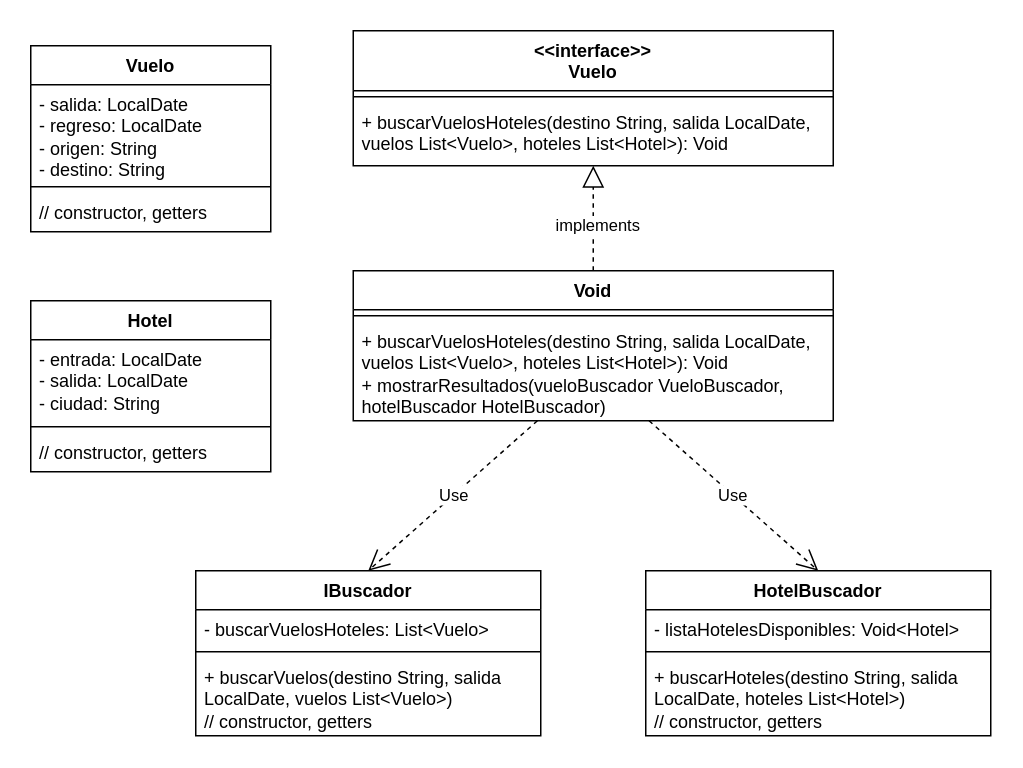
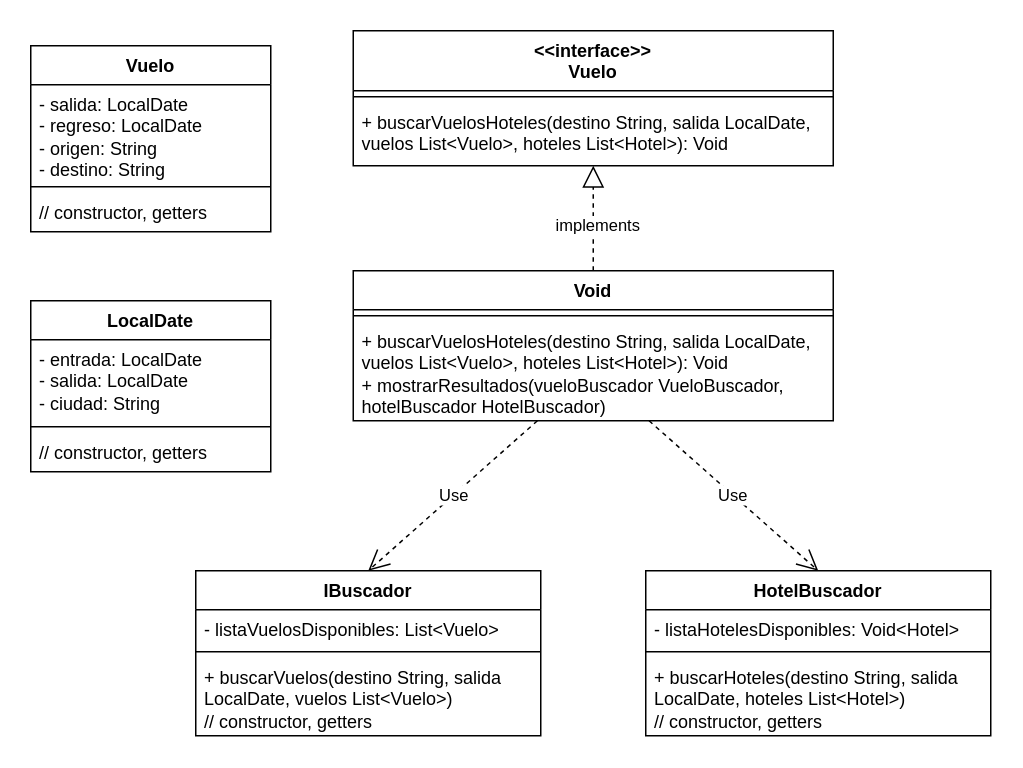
  <mxCell id="0" />
  <mxCell id="1" parent="0" />
  <mxCell id="2" value="&amp;lt;&amp;lt;interface&amp;gt;&amp;gt;&lt;div&gt;Vuelo&lt;/div&gt;" style="swimlane;fontStyle=1;align=center;verticalAlign=top;childLayout=stackLayout;horizontal=1;startSize=40;horizontalStack=0;resizeParent=1;resizeParentMax=0;resizeLast=0;collapsible=1;marginBottom=0;whiteSpace=wrap;html=1;" vertex="1" parent="1"><mxGeometry x="235" y="20" width="320" height="90" as="geometry" /></mxCell>
  <mxCell id="3" value="" style="line;strokeWidth=1;fillColor=none;align=left;verticalAlign=middle;spacingTop=-1;spacingLeft=3;spacingRight=3;rotatable=0;labelPosition=right;points=[];portConstraint=eastwest;strokeColor=inherit;" vertex="1" parent="2"><mxGeometry y="40" width="320" height="8" as="geometry" /></mxCell>
  <mxCell id="4" value="+ buscarVuelosHoteles(destino String, salida LocalDate, vuelos List&amp;lt;Vuelo&amp;gt;, hoteles List&amp;lt;Hotel&amp;gt;): Void" style="text;strokeColor=none;fillColor=none;align=left;verticalAlign=top;spacingLeft=4;spacingRight=4;overflow=hidden;rotatable=0;points=[[0,0.5],[1,0.5]];portConstraint=eastwest;whiteSpace=wrap;html=1;" vertex="1" parent="2"><mxGeometry y="48" width="320" height="42" as="geometry" /></mxCell>
  <mxCell id="5" value="Void" style="swimlane;fontStyle=1;align=center;verticalAlign=top;childLayout=stackLayout;horizontal=1;startSize=26;horizontalStack=0;resizeParent=1;resizeParentMax=0;resizeLast=0;collapsible=1;marginBottom=0;whiteSpace=wrap;html=1;" vertex="1" parent="1"><mxGeometry x="235" y="180" width="320" height="100" as="geometry" /></mxCell>
  <mxCell id="6" value="" style="line;strokeWidth=1;fillColor=none;align=left;verticalAlign=middle;spacingTop=-1;spacingLeft=3;spacingRight=3;rotatable=0;labelPosition=right;points=[];portConstraint=eastwest;strokeColor=inherit;" vertex="1" parent="5"><mxGeometry y="26" width="320" height="8" as="geometry" /></mxCell>
  <mxCell id="7" value="&lt;div&gt;+ buscarVuelosHoteles(destino String, salida LocalDate, vuelos List&amp;lt;Vuelo&amp;gt;, hoteles List&amp;lt;Hotel&amp;gt;): Void&lt;br&gt;&lt;/div&gt;+ mostrarResultados(vueloBuscador VueloBuscador, hotelBuscador HotelBuscador)" style="text;strokeColor=none;fillColor=none;align=left;verticalAlign=top;spacingLeft=4;spacingRight=4;overflow=hidden;rotatable=0;points=[[0,0.5],[1,0.5]];portConstraint=eastwest;whiteSpace=wrap;html=1;" vertex="1" parent="5"><mxGeometry y="34" width="320" height="66" as="geometry" /></mxCell>
  <mxCell id="8" value="" style="endArrow=block;dashed=1;endFill=0;endSize=12;html=1;rounded=0;exitX=0.5;exitY=0;exitDx=0;exitDy=0;" edge="1" parent="1" source="5" target="4"><mxGeometry width="160" relative="1" as="geometry"><mxPoint x="275" y="310" as="sourcePoint" /><mxPoint x="325" y="130" as="targetPoint" /></mxGeometry></mxCell>
  <mxCell id="9" value="implements" style="edgeLabel;html=1;align=center;verticalAlign=middle;resizable=0;points=[];" vertex="1" connectable="0" parent="8"><mxGeometry x="-0.102" y="-2" relative="1" as="geometry"><mxPoint as="offset" /></mxGeometry></mxCell>
  <mxCell id="10" value="IBuscador" style="swimlane;fontStyle=1;align=center;verticalAlign=top;childLayout=stackLayout;horizontal=1;startSize=26;horizontalStack=0;resizeParent=1;resizeParentMax=0;resizeLast=0;collapsible=1;marginBottom=0;whiteSpace=wrap;html=1;" vertex="1" parent="1"><mxGeometry x="130" y="380" width="230" height="110" as="geometry" /></mxCell>
- <mxCell id="11" value="- buscarVuelosHoteles: List&amp;lt;Vuelo&amp;gt;" style="text;strokeColor=none;fillColor=none;align=left;verticalAlign=top;spacingLeft=4;spacingRight=4;overflow=hidden;rotatable=0;points=[[0,0.5],[1,0.5]];portConstraint=eastwest;whiteSpace=wrap;html=1;" vertex="1" parent="10"><mxGeometry y="26" width="230" height="24" as="geometry" /></mxCell>
+ <mxCell id="11" value="- listaVuelosDisponibles: List&amp;lt;Vuelo&amp;gt;" style="text;strokeColor=none;fillColor=none;align=left;verticalAlign=top;spacingLeft=4;spacingRight=4;overflow=hidden;rotatable=0;points=[[0,0.5],[1,0.5]];portConstraint=eastwest;whiteSpace=wrap;html=1;" vertex="1" parent="10"><mxGeometry y="26" width="230" height="24" as="geometry" /></mxCell>
  <mxCell id="12" value="" style="line;strokeWidth=1;fillColor=none;align=left;verticalAlign=middle;spacingTop=-1;spacingLeft=3;spacingRight=3;rotatable=0;labelPosition=right;points=[];portConstraint=eastwest;strokeColor=inherit;" vertex="1" parent="10"><mxGeometry y="50" width="230" height="8" as="geometry" /></mxCell>
  <mxCell id="13" value="+ buscarVuelos(destino String, salida LocalDate, vuelos List&amp;lt;Vuelo&amp;gt;)&lt;div&gt;// constructor, getters&lt;/div&gt;" style="text;strokeColor=none;fillColor=none;align=left;verticalAlign=top;spacingLeft=4;spacingRight=4;overflow=hidden;rotatable=0;points=[[0,0.5],[1,0.5]];portConstraint=eastwest;whiteSpace=wrap;html=1;" vertex="1" parent="10"><mxGeometry y="58" width="230" height="52" as="geometry" /></mxCell>
  <mxCell id="14" value="HotelBuscador" style="swimlane;fontStyle=1;align=center;verticalAlign=top;childLayout=stackLayout;horizontal=1;startSize=26;horizontalStack=0;resizeParent=1;resizeParentMax=0;resizeLast=0;collapsible=1;marginBottom=0;whiteSpace=wrap;html=1;" vertex="1" parent="1"><mxGeometry x="430" y="380" width="230" height="110" as="geometry" /></mxCell>
  <mxCell id="15" value="- listaHotelesDisponibles: Void&amp;lt;Hotel&amp;gt;" style="text;strokeColor=none;fillColor=none;align=left;verticalAlign=top;spacingLeft=4;spacingRight=4;overflow=hidden;rotatable=0;points=[[0,0.5],[1,0.5]];portConstraint=eastwest;whiteSpace=wrap;html=1;" vertex="1" parent="14"><mxGeometry y="26" width="230" height="24" as="geometry" /></mxCell>
  <mxCell id="16" value="" style="line;strokeWidth=1;fillColor=none;align=left;verticalAlign=middle;spacingTop=-1;spacingLeft=3;spacingRight=3;rotatable=0;labelPosition=right;points=[];portConstraint=eastwest;strokeColor=inherit;" vertex="1" parent="14"><mxGeometry y="50" width="230" height="8" as="geometry" /></mxCell>
  <mxCell id="17" value="+ buscarHoteles(destino String, salida LocalDate, hoteles List&amp;lt;Hotel&amp;gt;)&lt;div&gt;// constructor, getters&lt;/div&gt;" style="text;strokeColor=none;fillColor=none;align=left;verticalAlign=top;spacingLeft=4;spacingRight=4;overflow=hidden;rotatable=0;points=[[0,0.5],[1,0.5]];portConstraint=eastwest;whiteSpace=wrap;html=1;" vertex="1" parent="14"><mxGeometry y="58" width="230" height="52" as="geometry" /></mxCell>
  <mxCell id="18" value="Use" style="endArrow=open;endSize=12;dashed=1;html=1;rounded=0;entryX=0.5;entryY=0;entryDx=0;entryDy=0;" edge="1" parent="1" source="7" target="10"><mxGeometry width="160" relative="1" as="geometry"><mxPoint x="305" y="310" as="sourcePoint" /><mxPoint x="445" y="260" as="targetPoint" /></mxGeometry></mxCell>
  <mxCell id="19" value="Use" style="endArrow=open;endSize=12;dashed=1;html=1;rounded=0;entryX=0.5;entryY=0;entryDx=0;entryDy=0;" edge="1" parent="1" source="7" target="14"><mxGeometry width="160" relative="1" as="geometry"><mxPoint x="361" y="300" as="sourcePoint" /><mxPoint x="260" y="370" as="targetPoint" /></mxGeometry></mxCell>
  <mxCell id="20" value="Vuelo" style="swimlane;fontStyle=1;align=center;verticalAlign=top;childLayout=stackLayout;horizontal=1;startSize=26;horizontalStack=0;resizeParent=1;resizeParentMax=0;resizeLast=0;collapsible=1;marginBottom=0;whiteSpace=wrap;html=1;" vertex="1" parent="1"><mxGeometry x="20" y="30" width="160" height="124" as="geometry" /></mxCell>
  <mxCell id="21" value="- salida: LocalDate&lt;div&gt;- regreso: LocalDate&lt;/div&gt;&lt;div&gt;- origen: String&lt;/div&gt;&lt;div&gt;- destino: String&lt;/div&gt;" style="text;strokeColor=none;fillColor=none;align=left;verticalAlign=top;spacingLeft=4;spacingRight=4;overflow=hidden;rotatable=0;points=[[0,0.5],[1,0.5]];portConstraint=eastwest;whiteSpace=wrap;html=1;" vertex="1" parent="20"><mxGeometry y="26" width="160" height="64" as="geometry" /></mxCell>
  <mxCell id="22" value="" style="line;strokeWidth=1;fillColor=none;align=left;verticalAlign=middle;spacingTop=-1;spacingLeft=3;spacingRight=3;rotatable=0;labelPosition=right;points=[];portConstraint=eastwest;strokeColor=inherit;" vertex="1" parent="20"><mxGeometry y="90" width="160" height="8" as="geometry" /></mxCell>
  <mxCell id="23" value="// constructor, getters" style="text;strokeColor=none;fillColor=none;align=left;verticalAlign=top;spacingLeft=4;spacingRight=4;overflow=hidden;rotatable=0;points=[[0,0.5],[1,0.5]];portConstraint=eastwest;whiteSpace=wrap;html=1;" vertex="1" parent="20"><mxGeometry y="98" width="160" height="26" as="geometry" /></mxCell>
- <mxCell id="24" value="Hotel" style="swimlane;fontStyle=1;align=center;verticalAlign=top;childLayout=stackLayout;horizontal=1;startSize=26;horizontalStack=0;resizeParent=1;resizeParentMax=0;resizeLast=0;collapsible=1;marginBottom=0;whiteSpace=wrap;html=1;" vertex="1" parent="1"><mxGeometry x="20" y="200" width="160" height="114" as="geometry" /></mxCell>
+ <mxCell id="24" value="LocalDate" style="swimlane;fontStyle=1;align=center;verticalAlign=top;childLayout=stackLayout;horizontal=1;startSize=26;horizontalStack=0;resizeParent=1;resizeParentMax=0;resizeLast=0;collapsible=1;marginBottom=0;whiteSpace=wrap;html=1;" vertex="1" parent="1"><mxGeometry x="20" y="200" width="160" height="114" as="geometry" /></mxCell>
  <mxCell id="25" value="- entrada: LocalDate&lt;div&gt;- salida: LocalDate&lt;/div&gt;&lt;div&gt;- ciudad: String&lt;br&gt;&lt;/div&gt;" style="text;strokeColor=none;fillColor=none;align=left;verticalAlign=top;spacingLeft=4;spacingRight=4;overflow=hidden;rotatable=0;points=[[0,0.5],[1,0.5]];portConstraint=eastwest;whiteSpace=wrap;html=1;" vertex="1" parent="24"><mxGeometry y="26" width="160" height="54" as="geometry" /></mxCell>
  <mxCell id="26" value="" style="line;strokeWidth=1;fillColor=none;align=left;verticalAlign=middle;spacingTop=-1;spacingLeft=3;spacingRight=3;rotatable=0;labelPosition=right;points=[];portConstraint=eastwest;strokeColor=inherit;" vertex="1" parent="24"><mxGeometry y="80" width="160" height="8" as="geometry" /></mxCell>
  <mxCell id="27" value="// constructor, getters" style="text;strokeColor=none;fillColor=none;align=left;verticalAlign=top;spacingLeft=4;spacingRight=4;overflow=hidden;rotatable=0;points=[[0,0.5],[1,0.5]];portConstraint=eastwest;whiteSpace=wrap;html=1;" vertex="1" parent="24"><mxGeometry y="88" width="160" height="26" as="geometry" /></mxCell>
